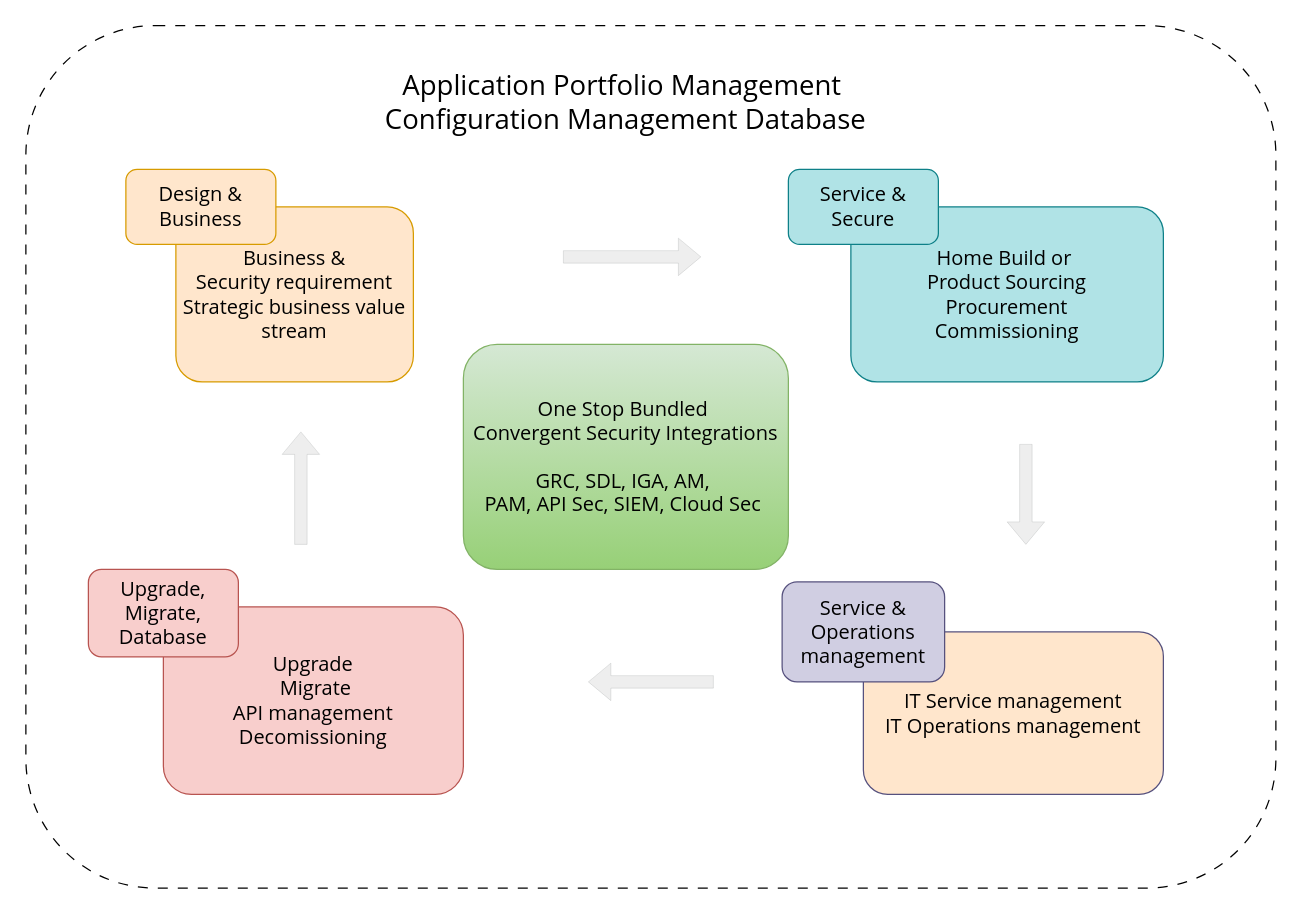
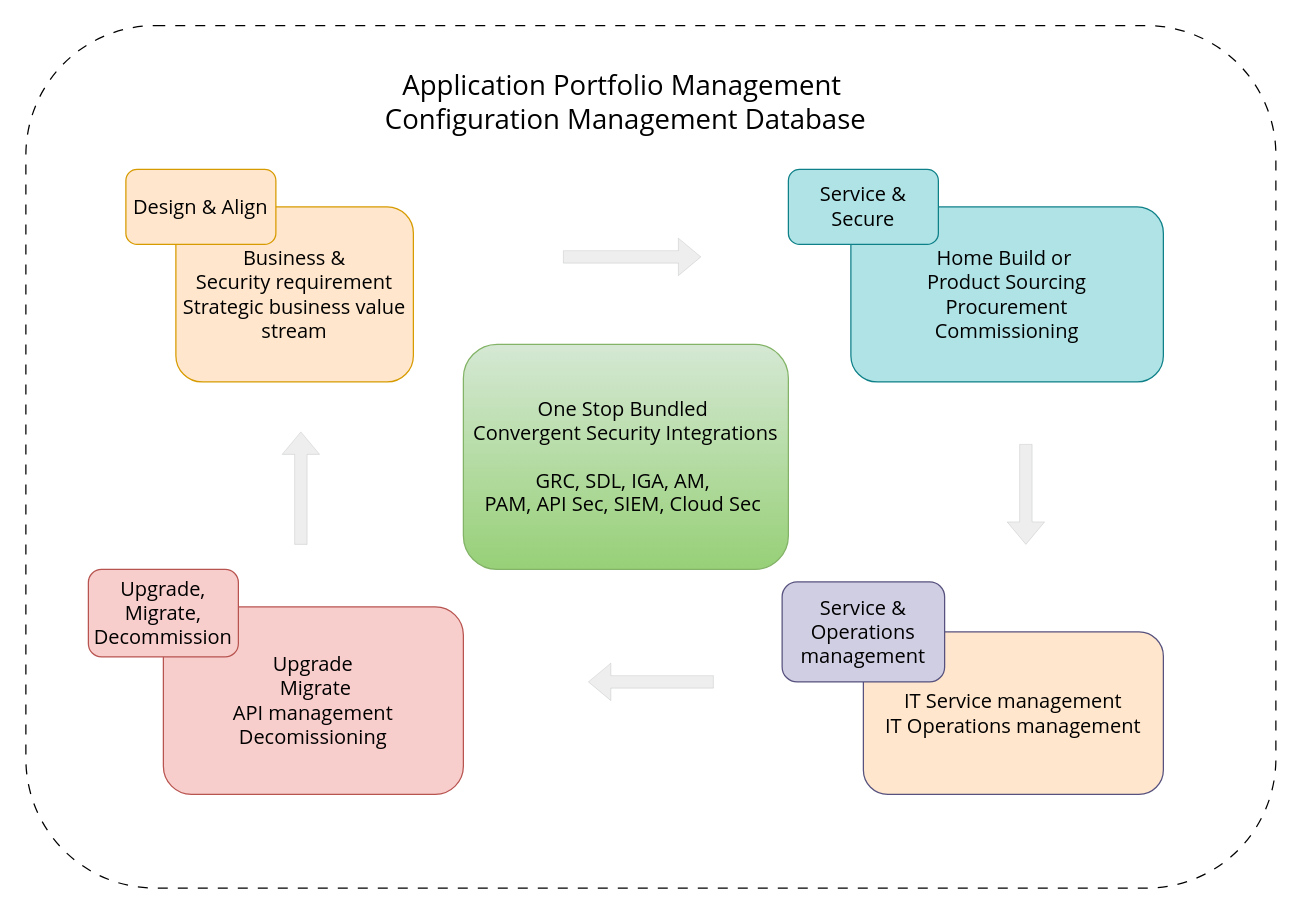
  <mxCell id="0" />
  <mxCell id="1" parent="0" />
  <mxCell id="2" value="" style="rounded=1;whiteSpace=wrap;html=1;dashed=1;dashPattern=8 8;fontFamily=Open Sans;fontSource=https%3A%2F%2Ffonts.googleapis.com%2Fcss%3Ffamily%3DOpen%2BSans;fontSize=16;" vertex="1" parent="1"><mxGeometry y="20" width="1000" height="690" as="geometry" x="20" /></mxCell>
  <mxCell id="3" value="&lt;div style=&quot;font-size: 16px;&quot;&gt;&lt;div style=&quot;font-size: 16px;&quot;&gt;&lt;font style=&quot;font-size: 16px;&quot; data-font-src=&quot;https://fonts.googleapis.com/css?family=Open+Sans&quot;&gt;&lt;br&gt;&lt;/font&gt;&lt;/div&gt;&lt;div style=&quot;font-size: 16px;&quot;&gt;&lt;font style=&quot;font-size: 16px;&quot; data-font-src=&quot;https://fonts.googleapis.com/css?family=Open+Sans&quot;&gt;Business &amp;amp;&lt;/font&gt;&lt;/div&gt;&lt;div style=&quot;font-size: 16px;&quot;&gt;&lt;span style=&quot;background-color: initial; font-size: 16px;&quot;&gt;&lt;font style=&quot;font-size: 16px;&quot;&gt;Security requirement&lt;/font&gt;&lt;/span&gt;&lt;/div&gt;&lt;/div&gt;&lt;div style=&quot;font-size: 16px;&quot;&gt;&lt;font style=&quot;font-size: 16px;&quot; data-font-src=&quot;https://fonts.googleapis.com/css?family=Open+Sans&quot;&gt;&lt;div style=&quot;font-size: 16px;&quot;&gt;&lt;font style=&quot;font-size: 16px;&quot;&gt;Strategic business value stream&lt;/font&gt;&lt;/div&gt;&lt;/font&gt;&lt;/div&gt;&lt;div style=&quot;font-size: 16px;&quot;&gt;&lt;br style=&quot;font-size: 16px;&quot;&gt;&lt;/div&gt;" style="rounded=1;whiteSpace=wrap;html=1;fillColor=#ffe6cc;strokeColor=#d79b00;fontFamily=Open Sans;fontSource=https%3A%2F%2Ffonts.googleapis.com%2Fcss%3Ffamily%3DOpen%2BSans;fontSize=16;" vertex="1" parent="1"><mxGeometry x="140" y="165" width="190" height="140" as="geometry" /></mxCell>
- <mxCell id="4" value="Design &amp;amp; Business" style="rounded=1;whiteSpace=wrap;html=1;fillColor=#ffe6cc;strokeColor=#d79b00;fontFamily=Open Sans;fontSource=https%3A%2F%2Ffonts.googleapis.com%2Fcss%3Ffamily%3DOpen%2BSans;fontSize=16;" vertex="1" parent="1"><mxGeometry x="100" y="135" width="120" height="60" as="geometry" /></mxCell>
+ <mxCell id="4" value="Design &amp;amp; Align" style="rounded=1;whiteSpace=wrap;html=1;fillColor=#ffe6cc;strokeColor=#d79b00;fontFamily=Open Sans;fontSource=https%3A%2F%2Ffonts.googleapis.com%2Fcss%3Ffamily%3DOpen%2BSans;fontSize=16;" vertex="1" parent="1"><mxGeometry x="100" y="135" width="120" height="60" as="geometry" /></mxCell>
  <mxCell id="5" value="&lt;span style=&quot;font-size: 16px;&quot;&gt;&lt;font style=&quot;font-size: 16px;&quot;&gt;One Stop Bundled&amp;nbsp;&lt;/font&gt;&lt;/span&gt;&lt;div&gt;&lt;span style=&quot;font-size: 16px;&quot;&gt;&lt;font style=&quot;font-size: 16px;&quot;&gt;Convergent Security Integrations&lt;/font&gt;&lt;/span&gt;&lt;div style=&quot;font-size: 16px;&quot;&gt;&lt;font style=&quot;font-size: 16px;&quot;&gt;&lt;br style=&quot;font-size: 16px;&quot;&gt;&lt;/font&gt;&lt;div style=&quot;font-size: 16px;&quot;&gt;&lt;font style=&quot;font-size: 16px;&quot;&gt;GRC, SDL, IGA, AM,&amp;nbsp;&lt;/font&gt;&lt;/div&gt;&lt;div style=&quot;font-size: 16px;&quot;&gt;&lt;font style=&quot;font-size: 16px;&quot;&gt;PAM, API Sec, SIEM, Cloud Sec&amp;nbsp;&lt;/font&gt;&lt;/div&gt;&lt;/div&gt;&lt;/div&gt;" style="rounded=1;whiteSpace=wrap;html=1;fillColor=#d5e8d4;gradientColor=#97d077;strokeColor=#82b366;fontFamily=Open Sans;fontSource=https%3A%2F%2Ffonts.googleapis.com%2Fcss%3Ffamily%3DOpen%2BSans;fontSize=16;" vertex="1" parent="1"><mxGeometry x="370" y="275" width="260" height="180" as="geometry" /></mxCell>
  <mxCell id="6" value="Home Build or&amp;nbsp;&lt;br style=&quot;font-size: 16px;&quot;&gt;&lt;div style=&quot;font-size: 16px;&quot;&gt;Product Sourcing&lt;/div&gt;&lt;div style=&quot;font-size: 16px;&quot;&gt;Procurement&lt;/div&gt;&lt;div style=&quot;font-size: 16px;&quot;&gt;Commissioning&lt;/div&gt;" style="rounded=1;whiteSpace=wrap;html=1;fillColor=#b0e3e6;strokeColor=#0e8088;fontFamily=Open Sans;fontSource=https%3A%2F%2Ffonts.googleapis.com%2Fcss%3Ffamily%3DOpen%2BSans;fontSize=16;" vertex="1" parent="1"><mxGeometry x="680" y="165" width="250" height="140" as="geometry" /></mxCell>
  <mxCell id="7" value="Service &amp;amp; Secure" style="rounded=1;whiteSpace=wrap;html=1;fillColor=#b0e3e6;strokeColor=#0e8088;fontFamily=Open Sans;fontSource=https%3A%2F%2Ffonts.googleapis.com%2Fcss%3Ffamily%3DOpen%2BSans;fontSize=16;" vertex="1" parent="1"><mxGeometry x="630" y="135" width="120" height="60" as="geometry" /></mxCell>
  <mxCell id="8" value="IT Service management&lt;div style=&quot;font-size: 16px;&quot;&gt;IT Operations management&lt;/div&gt;" style="rounded=1;whiteSpace=wrap;html=1;fillColor=#ffe6cc;strokeColor=#56517e;fontFamily=Open Sans;fontSource=https%3A%2F%2Ffonts.googleapis.com%2Fcss%3Ffamily%3DOpen%2BSans;fontSize=16;" vertex="1" parent="1"><mxGeometry x="690" y="505" width="240" height="130" as="geometry" /></mxCell>
  <mxCell id="9" value="Service &amp;amp; Operations management" style="rounded=1;whiteSpace=wrap;html=1;fillColor=#d0cee2;strokeColor=#56517e;fontFamily=Open Sans;fontSource=https%3A%2F%2Ffonts.googleapis.com%2Fcss%3Ffamily%3DOpen%2BSans;fontSize=16;" vertex="1" parent="1"><mxGeometry x="625" y="465" width="130" height="80" as="geometry" /></mxCell>
  <mxCell id="10" value="Upgrade&lt;div style=&quot;font-size: 16px;&quot;&gt;&amp;nbsp;Migrate&lt;/div&gt;&lt;div style=&quot;font-size: 16px;&quot;&gt;API management&lt;/div&gt;&lt;div style=&quot;font-size: 16px;&quot;&gt;Decomissioning&lt;/div&gt;" style="rounded=1;whiteSpace=wrap;html=1;fillColor=#f8cecc;strokeColor=#b85450;fontFamily=Open Sans;fontSource=https%3A%2F%2Ffonts.googleapis.com%2Fcss%3Ffamily%3DOpen%2BSans;fontSize=16;" vertex="1" parent="1"><mxGeometry x="130" y="485" width="240" height="150" as="geometry" /></mxCell>
- <mxCell id="11" value="Upgrade, Migrate, Database" style="rounded=1;whiteSpace=wrap;html=1;fillColor=#f8cecc;strokeColor=#b85450;fontFamily=Open Sans;fontSource=https%3A%2F%2Ffonts.googleapis.com%2Fcss%3Ffamily%3DOpen%2BSans;fontSize=16;" vertex="1" parent="1"><mxGeometry x="70" y="455" width="120" height="70" as="geometry" /></mxCell>
+ <mxCell id="11" value="Upgrade, Migrate, Decommission" style="rounded=1;whiteSpace=wrap;html=1;fillColor=#f8cecc;strokeColor=#b85450;fontFamily=Open Sans;fontSource=https%3A%2F%2Ffonts.googleapis.com%2Fcss%3Ffamily%3DOpen%2BSans;fontSize=16;" vertex="1" parent="1"><mxGeometry x="70" y="455" width="120" height="70" as="geometry" /></mxCell>
  <mxCell id="12" value="" style="shape=flexArrow;endArrow=classic;html=1;rounded=0;fillColor=#eeeeee;strokeColor=#36393d;strokeWidth=0;fontFamily=Open Sans;fontSource=https%3A%2F%2Ffonts.googleapis.com%2Fcss%3Ffamily%3DOpen%2BSans;fontSize=16;" edge="1" parent="1"><mxGeometry width="50" height="50" relative="1" as="geometry"><mxPoint x="450" y="205" as="sourcePoint" /><mxPoint x="560" y="205" as="targetPoint" /></mxGeometry></mxCell>
  <mxCell id="13" value="" style="shape=flexArrow;endArrow=classic;html=1;rounded=0;fillColor=#eeeeee;strokeColor=#36393d;strokeWidth=0;fontFamily=Open Sans;fontSource=https%3A%2F%2Ffonts.googleapis.com%2Fcss%3Ffamily%3DOpen%2BSans;fontSize=16;" edge="1" parent="1"><mxGeometry width="50" height="50" relative="1" as="geometry"><mxPoint x="820" y="355" as="sourcePoint" /><mxPoint x="820" y="435" as="targetPoint" /></mxGeometry></mxCell>
  <mxCell id="14" value="" style="shape=flexArrow;endArrow=classic;html=1;rounded=0;fillColor=#eeeeee;strokeColor=#36393d;strokeWidth=0;fontFamily=Open Sans;fontSource=https%3A%2F%2Ffonts.googleapis.com%2Fcss%3Ffamily%3DOpen%2BSans;fontSize=16;" edge="1" parent="1"><mxGeometry width="50" height="50" relative="1" as="geometry"><mxPoint x="570" y="545" as="sourcePoint" /><mxPoint x="470" y="545" as="targetPoint" /></mxGeometry></mxCell>
  <mxCell id="15" value="" style="shape=flexArrow;endArrow=classic;html=1;rounded=0;fillColor=#eeeeee;strokeColor=#36393d;strokeWidth=0;fontFamily=Open Sans;fontSource=https%3A%2F%2Ffonts.googleapis.com%2Fcss%3Ffamily%3DOpen%2BSans;fontSize=16;" edge="1" parent="1"><mxGeometry width="50" height="50" relative="1" as="geometry"><mxPoint x="240" y="435" as="sourcePoint" /><mxPoint x="240" y="345" as="targetPoint" /></mxGeometry></mxCell>
  <mxCell id="16" value="&lt;h1 style=&quot;font-size: 22px;&quot;&gt;&lt;span style=&quot;font-weight: normal;&quot;&gt;&lt;font style=&quot;font-size: 22px;&quot;&gt;Application Portfolio Management&amp;nbsp;&lt;br style=&quot;&quot;&gt;&lt;/font&gt;&lt;/span&gt;&lt;span style=&quot;font-weight: normal;&quot;&gt;&lt;font style=&quot;font-size: 22px;&quot;&gt;Configuration Management Database&lt;/font&gt;&lt;/span&gt;&lt;/h1&gt;" style="text;html=1;align=center;verticalAlign=middle;whiteSpace=wrap;rounded=0;fontFamily=Open Sans;fontSource=https%3A%2F%2Ffonts.googleapis.com%2Fcss%3Ffamily%3DOpen%2BSans;fontSize=16;" vertex="1" parent="1"><mxGeometry x="295" y="65" width="410" height="30" as="geometry" /></mxCell>
